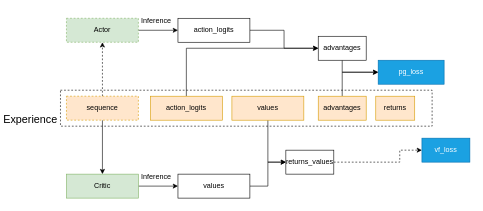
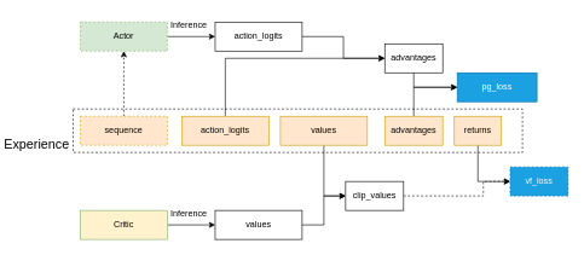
  <mxCell id="0" />
  <mxCell id="1" parent="0" />
  <mxCell id="2" value="" style="rounded=0;whiteSpace=wrap;html=1;fillColor=none;dashed=1;" vertex="1" parent="1"><mxGeometry x="100" y="150" width="620" height="60" as="geometry" /></mxCell>
  <mxCell id="3" value="" style="edgeStyle=orthogonalEdgeStyle;rounded=0;orthogonalLoop=1;jettySize=auto;html=1;dashed=1;" edge="1" parent="1" source="5" target="16"><mxGeometry relative="1" as="geometry" /></mxCell>
- <mxCell id="4" style="edgeStyle=orthogonalEdgeStyle;rounded=0;orthogonalLoop=1;jettySize=auto;html=1;exitX=0.5;exitY=1;exitDx=0;exitDy=0;" edge="1" parent="1" source="5" target="23"><mxGeometry relative="1" as="geometry" /></mxCell>
  <mxCell id="5" value="sequence" style="rounded=0;whiteSpace=wrap;html=1;fillColor=#ffe6cc;strokeColor=#d79b00;dashed=1;" vertex="1" parent="1"><mxGeometry x="110" y="160" width="120" height="40" as="geometry" /></mxCell>
  <mxCell id="6" style="edgeStyle=orthogonalEdgeStyle;rounded=0;orthogonalLoop=1;jettySize=auto;html=1;exitX=0.5;exitY=0;exitDx=0;exitDy=0;entryX=0;entryY=0.5;entryDx=0;entryDy=0;" edge="1" parent="1" source="7" target="20"><mxGeometry relative="1" as="geometry" /></mxCell>
  <mxCell id="7" value="action_logits" style="rounded=0;whiteSpace=wrap;html=1;fillColor=#ffe6cc;strokeColor=#d79b00;" vertex="1" parent="1"><mxGeometry x="250" y="160" width="120" height="40" as="geometry" /></mxCell>
  <mxCell id="8" style="edgeStyle=orthogonalEdgeStyle;rounded=0;orthogonalLoop=1;jettySize=auto;html=1;exitX=0.5;exitY=1;exitDx=0;exitDy=0;entryX=0;entryY=0.5;entryDx=0;entryDy=0;" edge="1" parent="1" source="9" target="27"><mxGeometry relative="1" as="geometry" /></mxCell>
  <mxCell id="9" value="values" style="rounded=0;whiteSpace=wrap;html=1;fillColor=#ffe6cc;strokeColor=#d79b00;" vertex="1" parent="1"><mxGeometry x="386" y="160" width="120" height="40" as="geometry" /></mxCell>
  <mxCell id="10" style="edgeStyle=orthogonalEdgeStyle;rounded=0;orthogonalLoop=1;jettySize=auto;html=1;exitX=0.5;exitY=0;exitDx=0;exitDy=0;entryX=0;entryY=0.5;entryDx=0;entryDy=0;" edge="1" parent="1" source="11" target="21"><mxGeometry relative="1" as="geometry" /></mxCell>
  <mxCell id="11" value="advantages" style="rounded=0;whiteSpace=wrap;html=1;fillColor=#ffe6cc;strokeColor=#d79b00;" vertex="1" parent="1"><mxGeometry x="530" y="160" width="80" height="40" as="geometry" /></mxCell>
+ <mxCell id="12" style="edgeStyle=orthogonalEdgeStyle;rounded=0;orthogonalLoop=1;jettySize=auto;html=1;exitX=0.5;exitY=1;exitDx=0;exitDy=0;entryX=0;entryY=0.5;entryDx=0;entryDy=0;" edge="1" parent="1" source="13" target="28"><mxGeometry relative="1" as="geometry" /></mxCell>
  <mxCell id="13" value="returns" style="rounded=0;whiteSpace=wrap;html=1;fillColor=#ffe6cc;strokeColor=#d79b00;" vertex="1" parent="1"><mxGeometry x="626" y="160" width="65" height="40" as="geometry" /></mxCell>
  <mxCell id="14" value="&lt;font style=&quot;font-size: 18px;&quot;&gt;Experience&lt;/font&gt;" style="text;html=1;strokeColor=none;fillColor=none;align=center;verticalAlign=middle;whiteSpace=wrap;rounded=0;" vertex="1" parent="1"><mxGeometry x="20" y="185" width="60" height="30" as="geometry" /></mxCell>
  <mxCell id="15" value="" style="edgeStyle=orthogonalEdgeStyle;rounded=0;orthogonalLoop=1;jettySize=auto;html=1;" edge="1" parent="1" source="16" target="18"><mxGeometry relative="1" as="geometry" /></mxCell>
  <mxCell id="16" value="Actor" style="rounded=0;whiteSpace=wrap;html=1;fillColor=#d5e8d4;strokeColor=#82b366;dashed=1;" vertex="1" parent="1"><mxGeometry x="110" y="30" width="120" height="40" as="geometry" /></mxCell>
  <mxCell id="17" style="edgeStyle=orthogonalEdgeStyle;rounded=0;orthogonalLoop=1;jettySize=auto;html=1;exitX=1;exitY=0.5;exitDx=0;exitDy=0;entryX=0;entryY=0.5;entryDx=0;entryDy=0;" edge="1" parent="1" source="18" target="20"><mxGeometry relative="1" as="geometry" /></mxCell>
  <mxCell id="18" value="action_logits" style="rounded=0;whiteSpace=wrap;html=1;" vertex="1" parent="1"><mxGeometry x="296" y="30" width="120" height="40" as="geometry" /></mxCell>
  <mxCell id="19" style="edgeStyle=orthogonalEdgeStyle;rounded=0;orthogonalLoop=1;jettySize=auto;html=1;exitX=0.5;exitY=1;exitDx=0;exitDy=0;entryX=0;entryY=0.5;entryDx=0;entryDy=0;" edge="1" parent="1" source="20" target="21"><mxGeometry relative="1" as="geometry" /></mxCell>
  <mxCell id="20" value="advantages" style="rounded=0;whiteSpace=wrap;html=1;" vertex="1" parent="1"><mxGeometry x="530" y="60" width="80" height="40" as="geometry" /></mxCell>
  <mxCell id="21" value="pg_loss" style="rounded=0;whiteSpace=wrap;html=1;fillColor=#1ba1e2;fontColor=#ffffff;strokeColor=#006EAF;" vertex="1" parent="1"><mxGeometry x="630" y="100" width="110" height="40" as="geometry" /></mxCell>
  <mxCell id="22" value="" style="edgeStyle=orthogonalEdgeStyle;rounded=0;orthogonalLoop=1;jettySize=auto;html=1;" edge="1" parent="1" source="23" target="25"><mxGeometry relative="1" as="geometry" /></mxCell>
- <mxCell id="23" value="Critic" style="rounded=0;whiteSpace=wrap;html=1;fillColor=#d5e8d4;strokeColor=#82b366;" vertex="1" parent="1"><mxGeometry x="110" y="290" width="120" height="40" as="geometry" /></mxCell>
+ <mxCell id="23" value="Critic" style="rounded=0;whiteSpace=wrap;html=1;fillColor=#fff2cc;strokeColor=#82b366;" vertex="1" parent="1"><mxGeometry x="110" y="290" width="120" height="40" as="geometry" /></mxCell>
  <mxCell id="24" style="edgeStyle=orthogonalEdgeStyle;rounded=0;orthogonalLoop=1;jettySize=auto;html=1;exitX=1;exitY=0.5;exitDx=0;exitDy=0;entryX=0;entryY=0.5;entryDx=0;entryDy=0;" edge="1" parent="1" source="25" target="27"><mxGeometry relative="1" as="geometry"><Array as="points"><mxPoint x="446" y="310" /><mxPoint x="446" y="270" /></Array></mxGeometry></mxCell>
  <mxCell id="25" value="values" style="rounded=0;whiteSpace=wrap;html=1;" vertex="1" parent="1"><mxGeometry x="296" y="290" width="120" height="40" as="geometry" /></mxCell>
  <mxCell id="26" style="edgeStyle=orthogonalEdgeStyle;rounded=0;orthogonalLoop=1;jettySize=auto;html=1;exitX=1;exitY=0.5;exitDx=0;exitDy=0;entryX=0;entryY=0.5;entryDx=0;entryDy=0;dashed=1;" edge="1" parent="1" source="27" target="28"><mxGeometry relative="1" as="geometry"><Array as="points"><mxPoint x="666" y="270" /><mxPoint x="666" y="250" /></Array></mxGeometry></mxCell>
- <mxCell id="27" value="returns_values" style="rounded=0;whiteSpace=wrap;html=1;" vertex="1" parent="1"><mxGeometry x="476" y="250" width="80" height="40" as="geometry" /></mxCell>
- <mxCell id="28" value="vf_loss" style="rounded=0;whiteSpace=wrap;html=1;fillColor=#1ba1e2;fontColor=#ffffff;strokeColor=#006EAF;" vertex="1" parent="1"><mxGeometry x="703" y="230" width="80" height="40" as="geometry" /></mxCell>
+ <mxCell id="27" value="clip_values" style="rounded=0;whiteSpace=wrap;html=1;" vertex="1" parent="1"><mxGeometry x="476" y="250" width="80" height="40" as="geometry" /></mxCell>
+ <mxCell id="28" value="vf_loss" style="rounded=0;whiteSpace=wrap;html=1;fillColor=#1ba1e2;fontColor=#ffffff;strokeColor=#006EAF;dashed=1;" vertex="1" parent="1"><mxGeometry x="703" y="230" width="80" height="40" as="geometry" /></mxCell>
  <mxCell id="29" value="Inference" style="text;html=1;strokeColor=none;fillColor=none;align=center;verticalAlign=middle;whiteSpace=wrap;rounded=0;" vertex="1" parent="1"><mxGeometry x="230" y="20" width="60" height="30" as="geometry" /></mxCell>
  <mxCell id="30" value="Inference" style="text;html=1;strokeColor=none;fillColor=none;align=center;verticalAlign=middle;whiteSpace=wrap;rounded=0;" vertex="1" parent="1"><mxGeometry x="230" y="280" width="60" height="30" as="geometry" /></mxCell>
